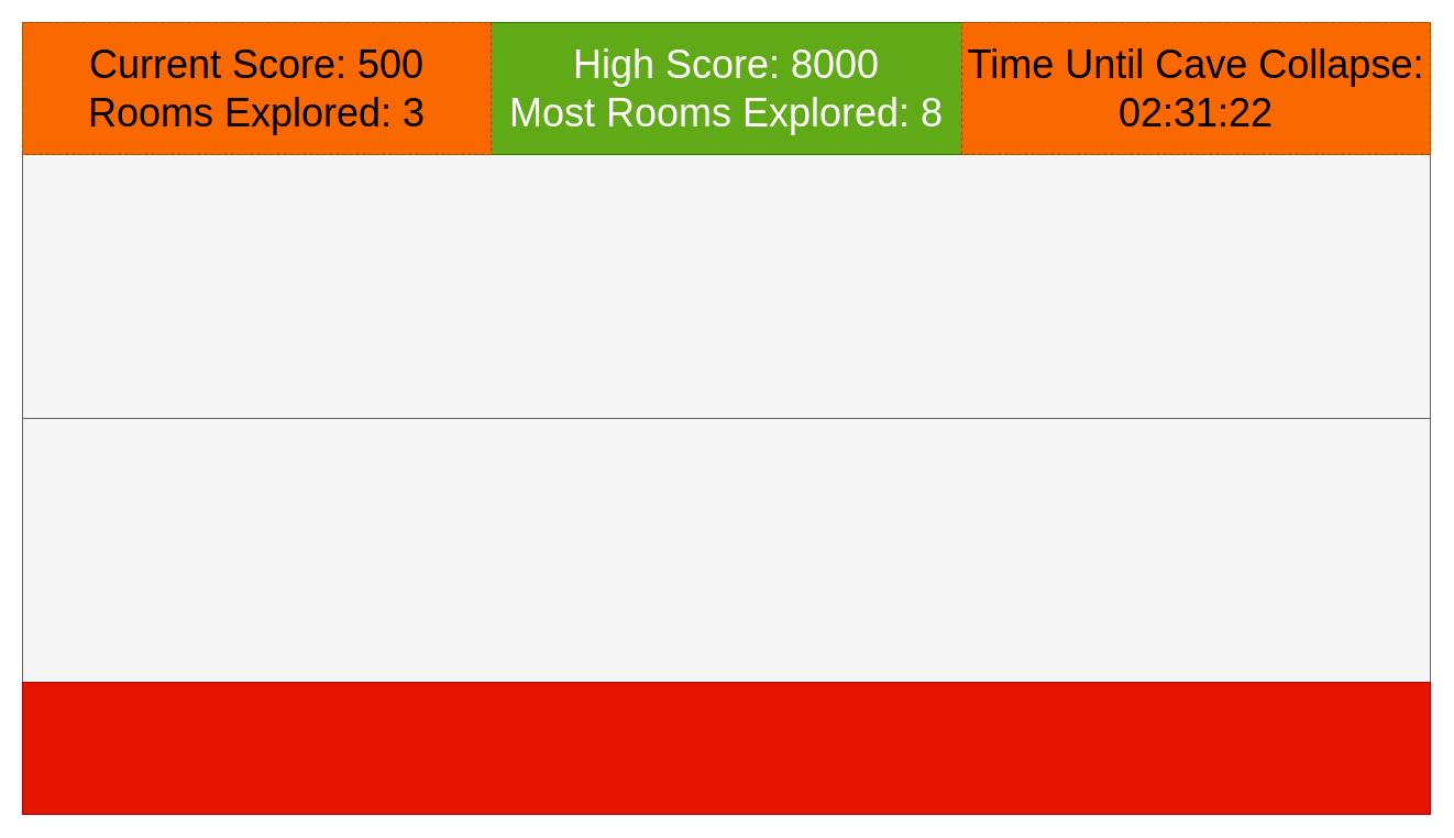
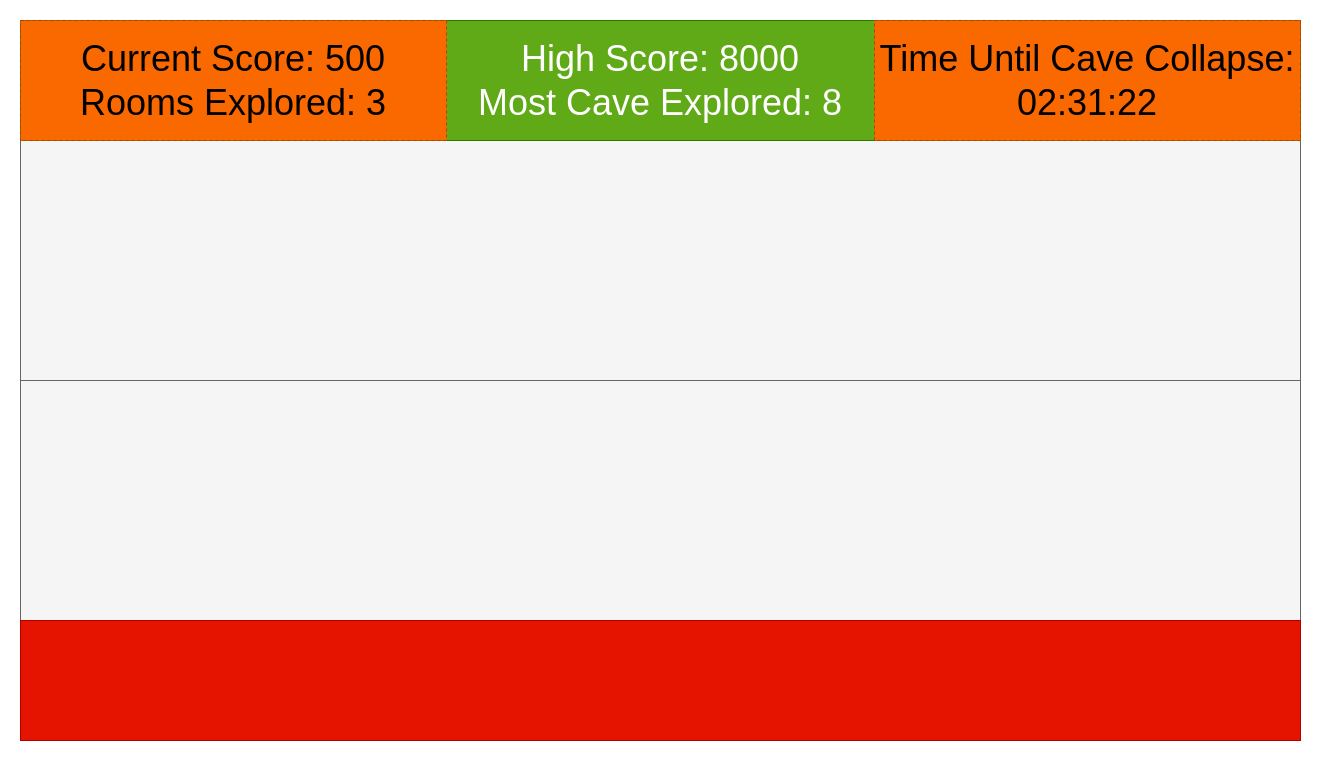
  <mxCell id="0" />
  <mxCell id="1" parent="0" />
  <mxCell id="2" value="" style="group" vertex="1" connectable="0" parent="1"><mxGeometry width="1280" height="720" as="geometry" x="20" y="20" /></mxCell>
  <mxCell id="3" value="" style="rounded=0;whiteSpace=wrap;html=1;" parent="2" vertex="1"><mxGeometry width="1280" height="720" as="geometry" /></mxCell>
  <mxCell id="4" value="" style="rounded=0;whiteSpace=wrap;html=1;fillColor=#f5f5f5;fontColor=#333333;strokeColor=#666666;" vertex="1" parent="2"><mxGeometry width="1280" height="360" as="geometry" /></mxCell>
  <mxCell id="5" value="" style="rounded=0;whiteSpace=wrap;html=1;fillColor=#f5f5f5;fontColor=#333333;strokeColor=#666666;" vertex="1" parent="2"><mxGeometry y="360" width="1280" height="360" as="geometry" /></mxCell>
- <mxCell id="6" value="&lt;div&gt;&lt;font style=&quot;font-size: 36px;&quot;&gt;High Score: 8000&lt;/font&gt;&lt;/div&gt;&lt;div&gt;&lt;font style=&quot;font-size: 36px;&quot;&gt;Most Rooms Explored: 8&lt;/font&gt;&lt;/div&gt;" style="rounded=0;whiteSpace=wrap;html=1;fillColor=#60a917;fontColor=#ffffff;strokeColor=#2D7600;" parent="1" vertex="1"><mxGeometry width="1280" height="120" as="geometry" x="20" y="20" /></mxCell>
+ <mxCell id="6" value="&lt;div&gt;&lt;font style=&quot;font-size: 36px;&quot;&gt;High Score: 8000&lt;/font&gt;&lt;/div&gt;&lt;div&gt;&lt;font style=&quot;font-size: 36px;&quot;&gt;Most Cave Explored: 8&lt;/font&gt;&lt;/div&gt;" style="rounded=0;whiteSpace=wrap;html=1;fillColor=#60a917;fontColor=#ffffff;strokeColor=#2D7600;" parent="1" vertex="1"><mxGeometry width="1280" height="120" as="geometry" x="20" y="20" /></mxCell>
  <mxCell id="7" value="" style="rounded=0;whiteSpace=wrap;html=1;fillColor=#e51400;fontColor=#ffffff;strokeColor=#B20000;" parent="1" vertex="1"><mxGeometry y="620" width="1280" height="120" as="geometry" x="20" /></mxCell>
  <mxCell id="8" value="&lt;div&gt;&lt;font style=&quot;font-size: 36px;&quot;&gt;Current Score: 500&lt;/font&gt;&lt;/div&gt;&lt;div&gt;&lt;font style=&quot;font-size: 36px;&quot;&gt;Rooms Explored: 3&lt;/font&gt;&lt;/div&gt;" style="rounded=0;whiteSpace=wrap;html=1;fillColor=#fa6800;fontColor=#000000;strokeColor=#C73500;dashed=1;" parent="1" vertex="1"><mxGeometry width="426" height="120" as="geometry" x="20" y="20" /></mxCell>
  <mxCell id="9" value="&lt;font style=&quot;font-size: 36px;&quot;&gt;Time Until Cave Collapse: 02:31:22&lt;/font&gt;" style="rounded=0;whiteSpace=wrap;html=1;fillColor=#fa6800;fontColor=#000000;strokeColor=#C73500;dashed=1;" parent="1" vertex="1"><mxGeometry x="874" width="426" height="120" as="geometry" y="20" /></mxCell>
